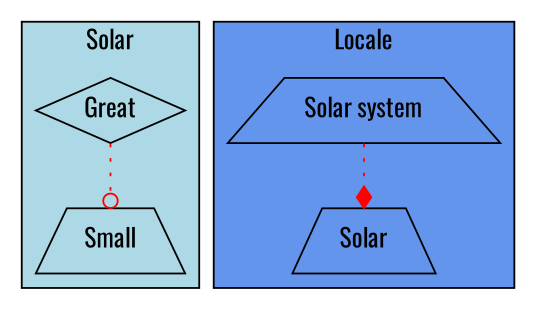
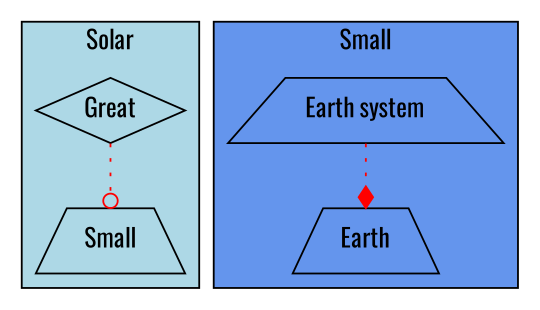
  digraph {
    fontname=Oswald
    rankdir=TB
    node [fontname=Oswald shape=trapezium]
    edge [color=red fontname=Oswald style=dotted]
    Great [shape=diamond]
    Small
-   "Solar system"
-   Earth [label=Solar]
+   "Solar system" [label="Earth system"]
+   Earth
    subgraph cluster_1 {
      bgcolor=lightblue
      label=Solar
      Great
      Small
    }
    subgraph cluster_2 {
      bgcolor=cornflowerblue
-     label=Locale
+     label=Small
      "Solar system"
      Earth
    }
    Great -> Small [arrowhead=odot]
    "Solar system" -> Earth [arrowhead=diamond]
  }
